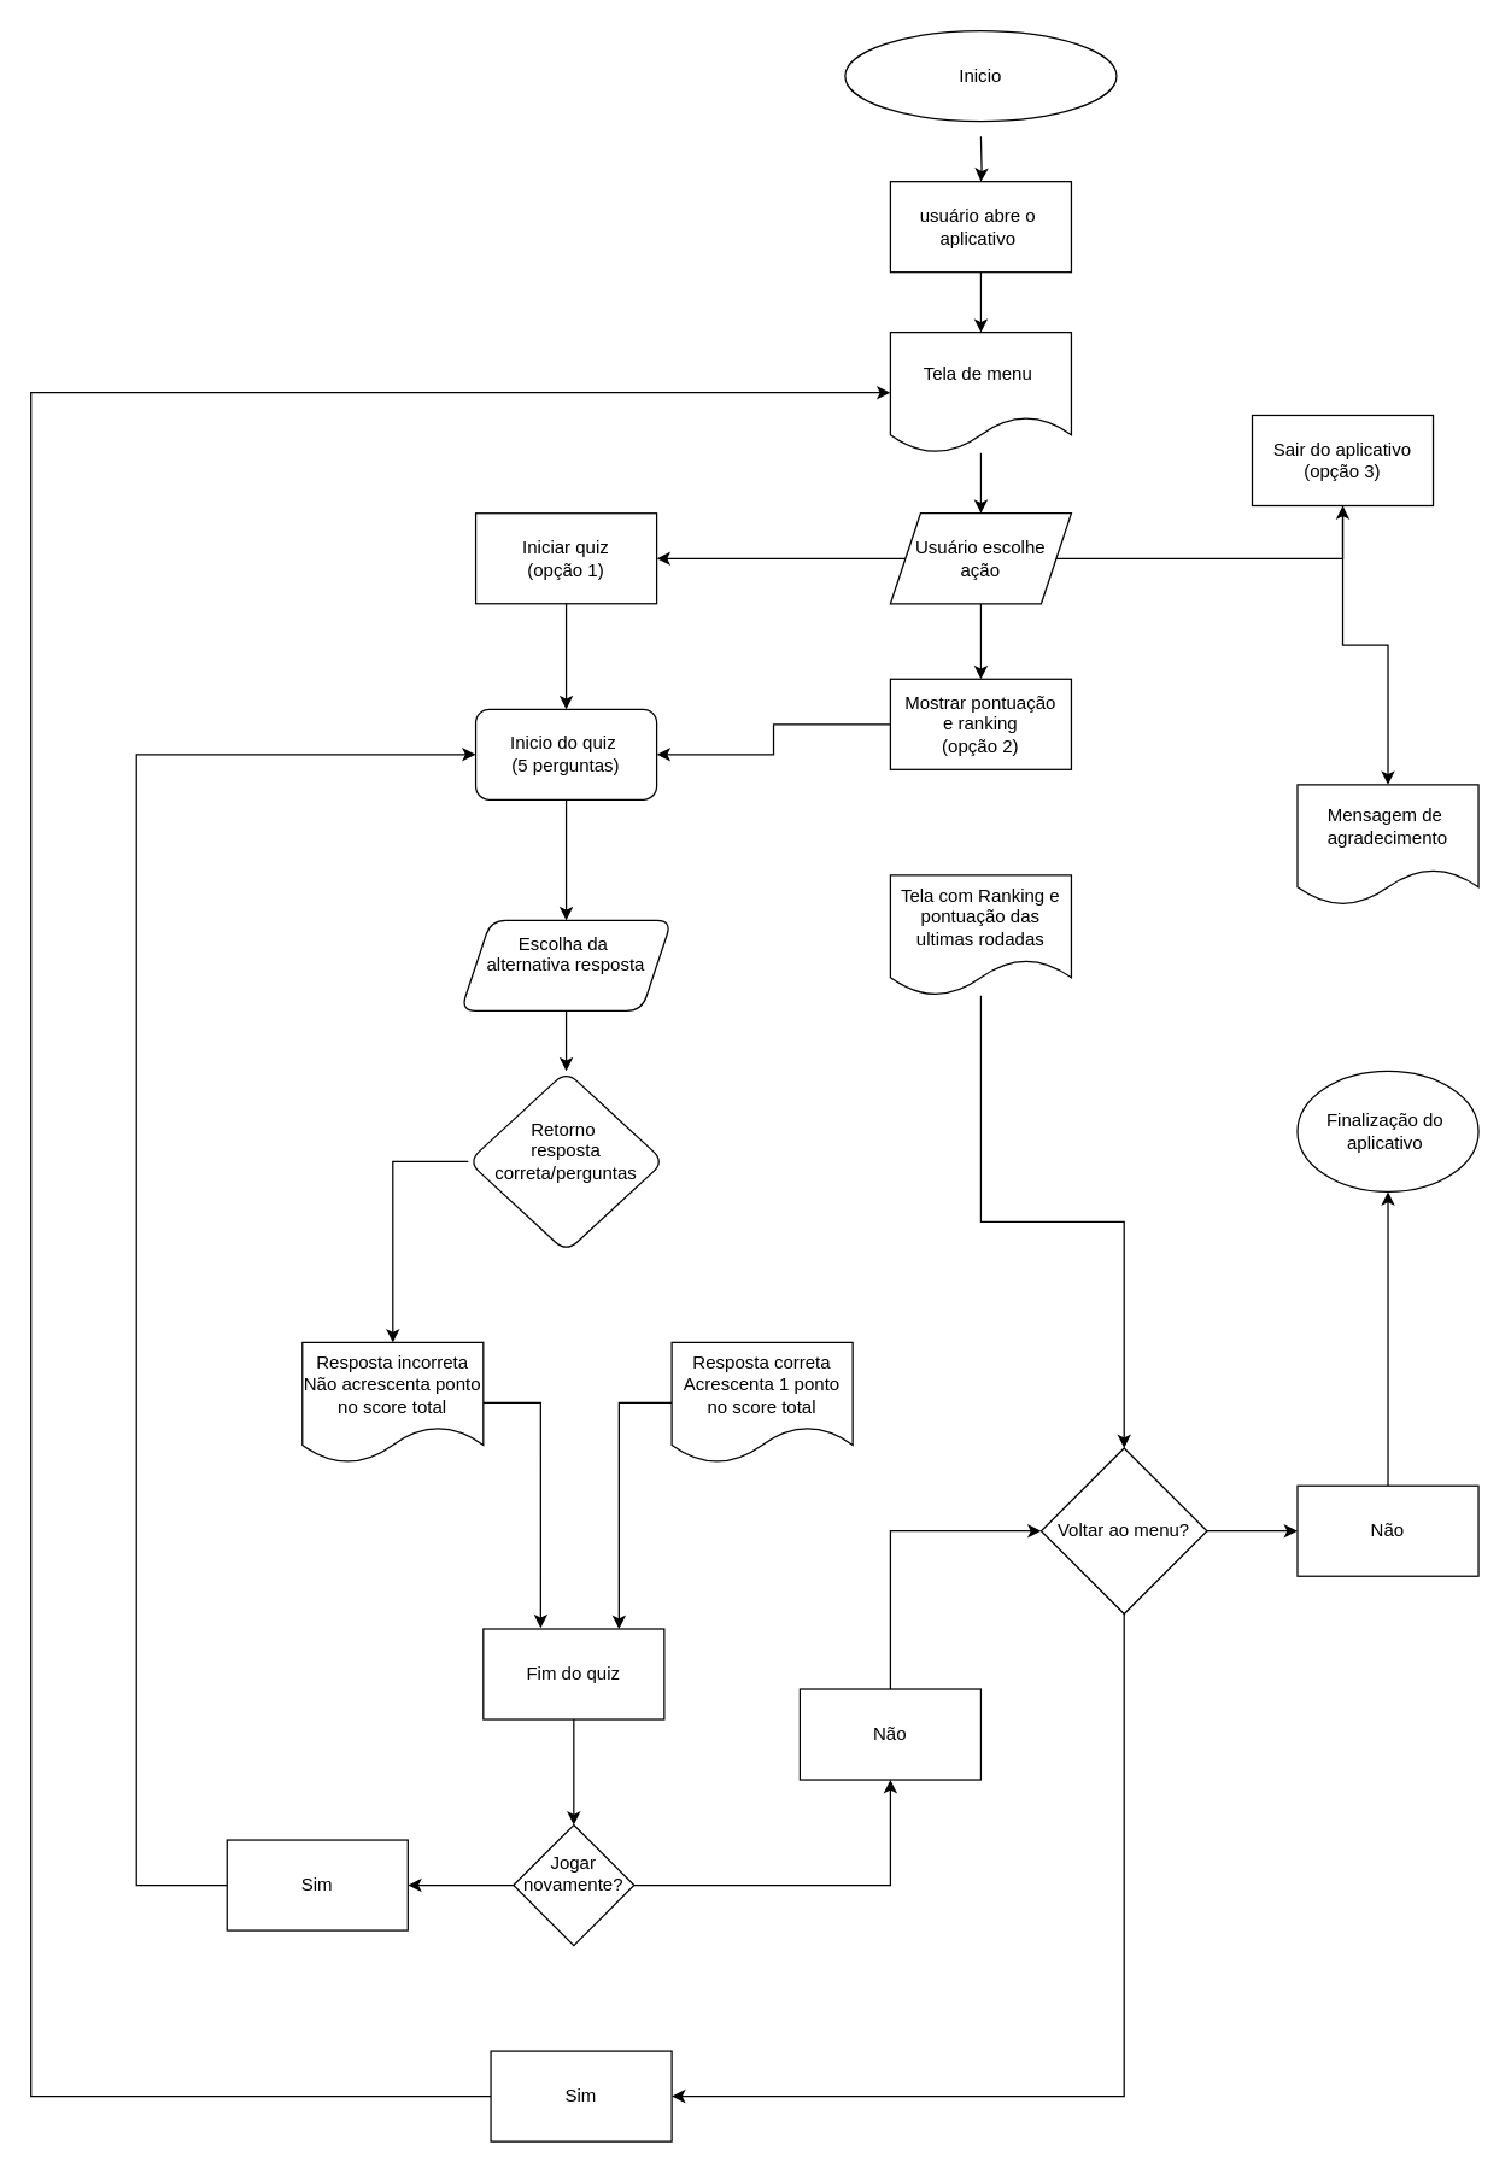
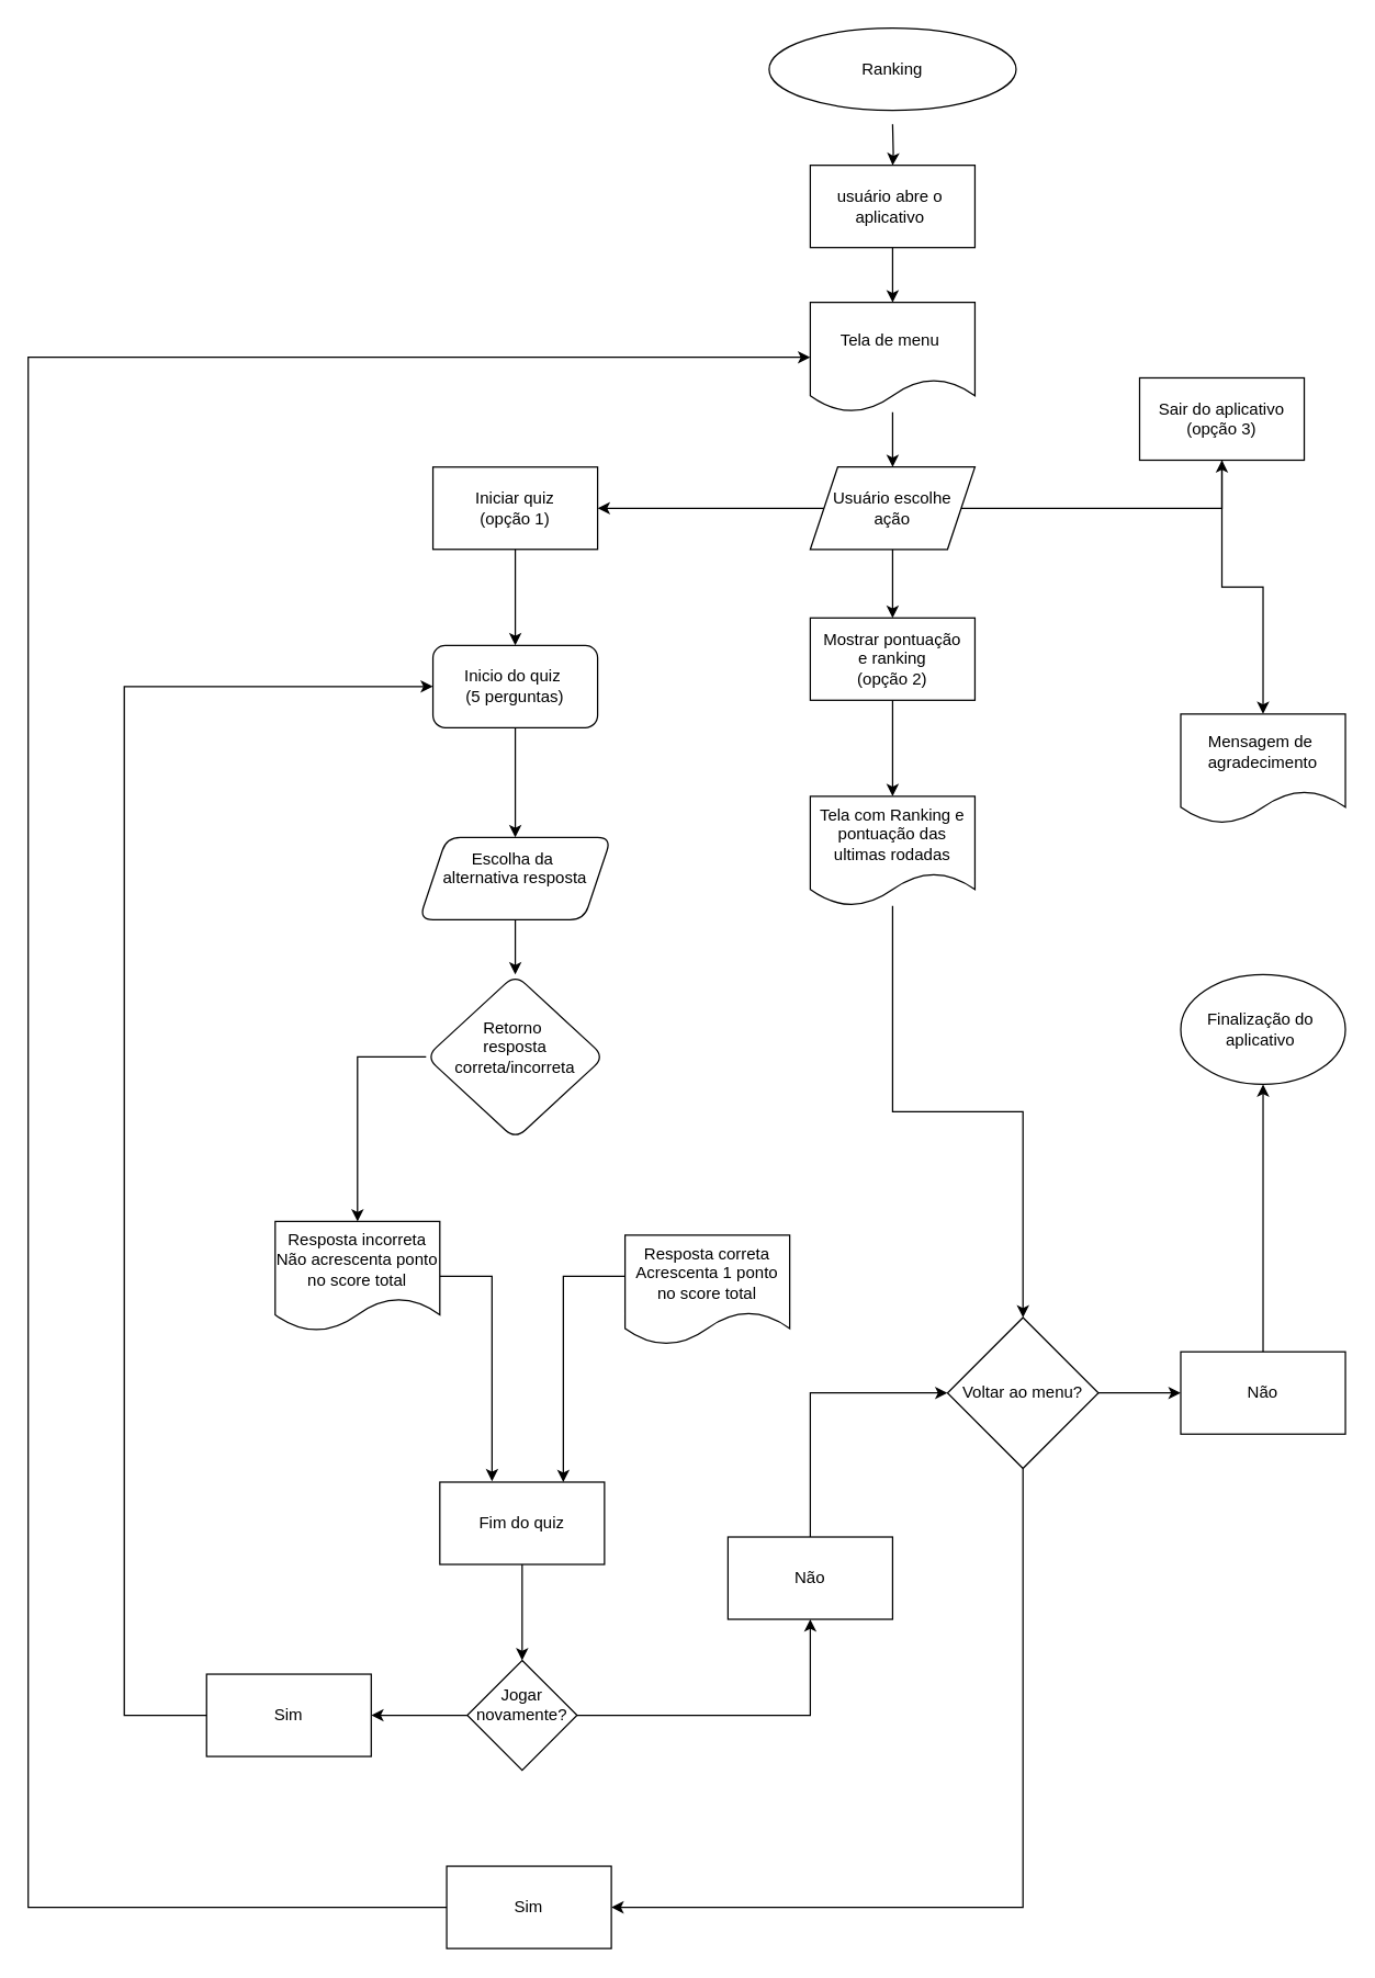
  <mxCell id="0" />
  <mxCell id="1" parent="0" />
  <mxCell id="2" value="" style="edgeStyle=orthogonalEdgeStyle;rounded=0;orthogonalLoop=1;jettySize=auto;html=1;" edge="1" parent="1" target="6"><mxGeometry relative="1" as="geometry"><mxPoint x="650" y="90" as="sourcePoint" /></mxGeometry></mxCell>
  <mxCell id="3" value="" style="edgeStyle=orthogonalEdgeStyle;rounded=0;orthogonalLoop=1;jettySize=auto;html=1;" edge="1" parent="1" source="4"><mxGeometry relative="1" as="geometry"><mxPoint x="650" y="340" as="targetPoint" /></mxGeometry></mxCell>
  <mxCell id="4" value="Tela de menu&amp;nbsp;" style="shape=document;whiteSpace=wrap;html=1;boundedLbl=1;rounded=0;" vertex="1" parent="1"><mxGeometry x="590" y="220" width="120" height="80" as="geometry" /></mxCell>
  <mxCell id="5" value="" style="edgeStyle=orthogonalEdgeStyle;rounded=0;orthogonalLoop=1;jettySize=auto;html=1;" edge="1" parent="1" source="6" target="4"><mxGeometry relative="1" as="geometry" /></mxCell>
  <mxCell id="6" value="usuário abre o&amp;nbsp;&lt;div&gt;aplicativo&amp;nbsp;&lt;/div&gt;" style="whiteSpace=wrap;html=1;rounded=0;" vertex="1" parent="1"><mxGeometry x="590" y="120" width="120" height="60" as="geometry" /></mxCell>
  <mxCell id="7" value="" style="edgeStyle=orthogonalEdgeStyle;rounded=0;orthogonalLoop=1;jettySize=auto;html=1;" edge="1" parent="1" source="8" target="21"><mxGeometry relative="1" as="geometry" /></mxCell>
  <mxCell id="8" value="Iniciar quiz&lt;div&gt;(opção 1)&lt;/div&gt;" style="whiteSpace=wrap;html=1;" vertex="1" parent="1"><mxGeometry x="315" y="340" width="120" height="60" as="geometry" /></mxCell>
- <mxCell id="9" value="" style="edgeStyle=orthogonalEdgeStyle;rounded=0;orthogonalLoop=1;jettySize=auto;html=1;" edge="1" parent="1" source="10" target="21"><mxGeometry relative="1" as="geometry" /></mxCell>
+ <mxCell id="9" value="" style="edgeStyle=orthogonalEdgeStyle;rounded=0;orthogonalLoop=1;jettySize=auto;html=1;" edge="1" parent="1" source="10" target="19"><mxGeometry relative="1" as="geometry" /></mxCell>
  <mxCell id="10" value="Mostrar pontuação&lt;div&gt;e ranking&lt;/div&gt;&lt;div&gt;(opção 2)&lt;/div&gt;" style="whiteSpace=wrap;html=1;" vertex="1" parent="1"><mxGeometry x="590" y="450" width="120" height="60" as="geometry" /></mxCell>
  <mxCell id="11" value="" style="edgeStyle=orthogonalEdgeStyle;rounded=0;orthogonalLoop=1;jettySize=auto;html=1;" edge="1" parent="1" source="12" target="17"><mxGeometry relative="1" as="geometry" /></mxCell>
  <mxCell id="12" value="Sair do aplicativo&lt;div&gt;(opção 3)&lt;/div&gt;" style="whiteSpace=wrap;html=1;" vertex="1" parent="1"><mxGeometry x="830" y="275" width="120" height="60" as="geometry" /></mxCell>
  <mxCell id="13" style="edgeStyle=orthogonalEdgeStyle;rounded=0;orthogonalLoop=1;jettySize=auto;html=1;" edge="1" parent="1" source="16" target="8"><mxGeometry relative="1" as="geometry" /></mxCell>
  <mxCell id="14" style="edgeStyle=orthogonalEdgeStyle;rounded=0;orthogonalLoop=1;jettySize=auto;html=1;" edge="1" parent="1" source="16" target="10"><mxGeometry relative="1" as="geometry" /></mxCell>
  <mxCell id="15" style="edgeStyle=orthogonalEdgeStyle;rounded=0;orthogonalLoop=1;jettySize=auto;html=1;" edge="1" parent="1" source="16" target="12"><mxGeometry relative="1" as="geometry" /></mxCell>
  <mxCell id="16" value="Usuário escolhe&lt;div&gt;ação&lt;/div&gt;" style="shape=parallelogram;perimeter=parallelogramPerimeter;whiteSpace=wrap;html=1;fixedSize=1;" vertex="1" parent="1"><mxGeometry x="590" y="340" width="120" height="60" as="geometry" /></mxCell>
  <mxCell id="17" value="Mensagem de&amp;nbsp;&lt;div&gt;agradecimento&lt;/div&gt;" style="shape=document;whiteSpace=wrap;html=1;boundedLbl=1;" vertex="1" parent="1"><mxGeometry x="860" y="520" width="120" height="80" as="geometry" /></mxCell>
  <mxCell id="18" style="edgeStyle=orthogonalEdgeStyle;rounded=0;orthogonalLoop=1;jettySize=auto;html=1;entryX=0.5;entryY=0;entryDx=0;entryDy=0;" edge="1" parent="1" source="19" target="43"><mxGeometry relative="1" as="geometry" /></mxCell>
  <mxCell id="19" value="Tela com Ranking e pontuação das ultimas rodadas" style="shape=document;whiteSpace=wrap;html=1;boundedLbl=1;" vertex="1" parent="1"><mxGeometry x="590" y="580" width="120" height="80" as="geometry" /></mxCell>
  <mxCell id="20" value="" style="edgeStyle=orthogonalEdgeStyle;rounded=0;orthogonalLoop=1;jettySize=auto;html=1;" edge="1" parent="1" source="21" target="23"><mxGeometry relative="1" as="geometry" /></mxCell>
  <mxCell id="21" value="Inicio do quiz&amp;nbsp;&lt;div&gt;(5 perguntas)&lt;/div&gt;" style="rounded=1;whiteSpace=wrap;html=1;" vertex="1" parent="1"><mxGeometry x="315" y="470" width="120" height="60" as="geometry" /></mxCell>
  <mxCell id="22" value="" style="edgeStyle=orthogonalEdgeStyle;rounded=0;orthogonalLoop=1;jettySize=auto;html=1;" edge="1" parent="1" source="23" target="25"><mxGeometry relative="1" as="geometry" /></mxCell>
  <mxCell id="23" value="Escolha da&amp;nbsp;&lt;div&gt;alternativa resposta&lt;div&gt;&lt;br&gt;&lt;/div&gt;&lt;/div&gt;" style="shape=parallelogram;perimeter=parallelogramPerimeter;whiteSpace=wrap;html=1;fixedSize=1;rounded=1;" vertex="1" parent="1"><mxGeometry x="305" y="610" width="140" height="60" as="geometry" /></mxCell>
  <mxCell id="24" style="edgeStyle=orthogonalEdgeStyle;rounded=0;orthogonalLoop=1;jettySize=auto;html=1;" edge="1" parent="1" source="25" target="29"><mxGeometry relative="1" as="geometry"><Array as="points"><mxPoint x="260" y="770" /></Array></mxGeometry></mxCell>
- <mxCell id="25" value="Retorno&amp;nbsp;&lt;div&gt;resposta correta/perguntas&lt;div&gt;&lt;br&gt;&lt;/div&gt;&lt;/div&gt;" style="rhombus;whiteSpace=wrap;html=1;rounded=1;" vertex="1" parent="1"><mxGeometry x="310" y="710" width="130" height="120" as="geometry" /></mxCell>
+ <mxCell id="25" value="Retorno&amp;nbsp;&lt;div&gt;resposta correta/incorreta&lt;div&gt;&lt;br&gt;&lt;/div&gt;&lt;/div&gt;" style="rhombus;whiteSpace=wrap;html=1;rounded=1;" vertex="1" parent="1"><mxGeometry x="310" y="710" width="130" height="120" as="geometry" /></mxCell>
  <mxCell id="26" style="edgeStyle=orthogonalEdgeStyle;rounded=0;orthogonalLoop=1;jettySize=auto;html=1;" edge="1" parent="1" source="27"><mxGeometry relative="1" as="geometry"><mxPoint x="410" y="1080" as="targetPoint" /><Array as="points"><mxPoint x="410" y="930" /><mxPoint x="410" y="1080" /></Array></mxGeometry></mxCell>
- <mxCell id="27" value="Resposta correta&lt;div&gt;Acrescenta 1 ponto&lt;/div&gt;&lt;div&gt;no score total&lt;/div&gt;" style="shape=document;whiteSpace=wrap;html=1;boundedLbl=1;rounded=1;" vertex="1" parent="1"><mxGeometry x="445" y="890" width="120" height="80" as="geometry" /></mxCell>
+ <mxCell id="27" value="Resposta correta&lt;div&gt;Acrescenta 1 ponto&lt;/div&gt;&lt;div&gt;no score total&lt;/div&gt;" style="shape=document;whiteSpace=wrap;html=1;boundedLbl=1;rounded=1;" vertex="1" parent="1"><mxGeometry x="455" y="900" width="120" height="80" as="geometry" /></mxCell>
  <mxCell id="28" style="edgeStyle=orthogonalEdgeStyle;rounded=0;orthogonalLoop=1;jettySize=auto;html=1;entryX=0.317;entryY=-0.009;entryDx=0;entryDy=0;entryPerimeter=0;" edge="1" parent="1" source="29" target="33"><mxGeometry relative="1" as="geometry"><mxPoint x="360" y="1070" as="targetPoint" /><Array as="points"><mxPoint x="358" y="930" /></Array></mxGeometry></mxCell>
  <mxCell id="29" value="Resposta incorreta&lt;div&gt;Não acrescenta ponto no score total&lt;/div&gt;" style="shape=document;whiteSpace=wrap;html=1;boundedLbl=1;" vertex="1" parent="1"><mxGeometry x="200" y="890" width="120" height="80" as="geometry" /></mxCell>
- <mxCell id="30" value="Inicio" style="ellipse;whiteSpace=wrap;html=1;" vertex="1" parent="1"><mxGeometry x="560" y="20" width="180" height="60" as="geometry" /></mxCell>
+ <mxCell id="30" value="Ranking" style="ellipse;whiteSpace=wrap;html=1;" vertex="1" parent="1"><mxGeometry x="560" y="20" width="180" height="60" as="geometry" /></mxCell>
  <mxCell id="31" value="Finalização do&amp;nbsp;&lt;div&gt;aplicativo&amp;nbsp;&lt;/div&gt;" style="ellipse;whiteSpace=wrap;html=1;" vertex="1" parent="1"><mxGeometry x="860" y="710" width="120" height="80" as="geometry" /></mxCell>
  <mxCell id="32" value="" style="edgeStyle=orthogonalEdgeStyle;rounded=0;orthogonalLoop=1;jettySize=auto;html=1;" edge="1" parent="1" source="33" target="36"><mxGeometry relative="1" as="geometry" /></mxCell>
  <mxCell id="33" value="Fim do quiz" style="whiteSpace=wrap;html=1;" vertex="1" parent="1"><mxGeometry x="320" y="1080" width="120" height="60" as="geometry" /></mxCell>
  <mxCell id="34" value="" style="edgeStyle=orthogonalEdgeStyle;rounded=0;orthogonalLoop=1;jettySize=auto;html=1;" edge="1" parent="1" source="36" target="38"><mxGeometry relative="1" as="geometry" /></mxCell>
  <mxCell id="35" value="" style="edgeStyle=orthogonalEdgeStyle;rounded=0;orthogonalLoop=1;jettySize=auto;html=1;" edge="1" parent="1" source="36" target="40"><mxGeometry relative="1" as="geometry" /></mxCell>
  <mxCell id="36" value="Jogar novamente?&lt;div&gt;&lt;br&gt;&lt;/div&gt;" style="rhombus;whiteSpace=wrap;html=1;" vertex="1" parent="1"><mxGeometry x="340" y="1210" width="80" height="80" as="geometry" /></mxCell>
  <mxCell id="37" style="edgeStyle=orthogonalEdgeStyle;rounded=0;orthogonalLoop=1;jettySize=auto;html=1;entryX=0;entryY=0.5;entryDx=0;entryDy=0;" edge="1" parent="1" source="38" target="21"><mxGeometry relative="1" as="geometry"><Array as="points"><mxPoint x="90" y="1250" /><mxPoint x="90" y="500" /></Array></mxGeometry></mxCell>
  <mxCell id="38" value="Sim" style="whiteSpace=wrap;html=1;" vertex="1" parent="1"><mxGeometry x="150" y="1220" width="120" height="60" as="geometry" /></mxCell>
  <mxCell id="39" value="" style="edgeStyle=orthogonalEdgeStyle;rounded=0;orthogonalLoop=1;jettySize=auto;html=1;" edge="1" parent="1" source="40" target="43"><mxGeometry relative="1" as="geometry"><Array as="points"><mxPoint x="590" y="1015" /></Array></mxGeometry></mxCell>
  <mxCell id="40" value="Não" style="whiteSpace=wrap;html=1;" vertex="1" parent="1"><mxGeometry x="530" y="1120" width="120" height="60" as="geometry" /></mxCell>
  <mxCell id="41" value="" style="edgeStyle=orthogonalEdgeStyle;rounded=0;orthogonalLoop=1;jettySize=auto;html=1;" edge="1" parent="1" source="43" target="45"><mxGeometry relative="1" as="geometry"><Array as="points"><mxPoint x="745" y="1390" /></Array></mxGeometry></mxCell>
  <mxCell id="42" value="" style="edgeStyle=orthogonalEdgeStyle;rounded=0;orthogonalLoop=1;jettySize=auto;html=1;" edge="1" parent="1" source="43" target="47"><mxGeometry relative="1" as="geometry" /></mxCell>
  <mxCell id="43" value="Voltar ao menu?" style="rhombus;whiteSpace=wrap;html=1;" vertex="1" parent="1"><mxGeometry x="690" y="960" width="110" height="110" as="geometry" /></mxCell>
  <mxCell id="44" style="edgeStyle=orthogonalEdgeStyle;rounded=0;orthogonalLoop=1;jettySize=auto;html=1;" edge="1" parent="1" source="45" target="4"><mxGeometry relative="1" as="geometry"><Array as="points"><mxPoint x="20" y="1390" /><mxPoint x="20" y="260" /></Array></mxGeometry></mxCell>
  <mxCell id="45" value="Sim" style="whiteSpace=wrap;html=1;" vertex="1" parent="1"><mxGeometry x="325" y="1360" width="120" height="60" as="geometry" /></mxCell>
  <mxCell id="46" style="edgeStyle=orthogonalEdgeStyle;rounded=0;orthogonalLoop=1;jettySize=auto;html=1;" edge="1" parent="1" source="47" target="31"><mxGeometry relative="1" as="geometry"><Array as="points"><mxPoint x="920" y="900" /><mxPoint x="920" y="900" /></Array></mxGeometry></mxCell>
  <mxCell id="47" value="Não" style="whiteSpace=wrap;html=1;" vertex="1" parent="1"><mxGeometry x="860" y="985" width="120" height="60" as="geometry" /></mxCell>
